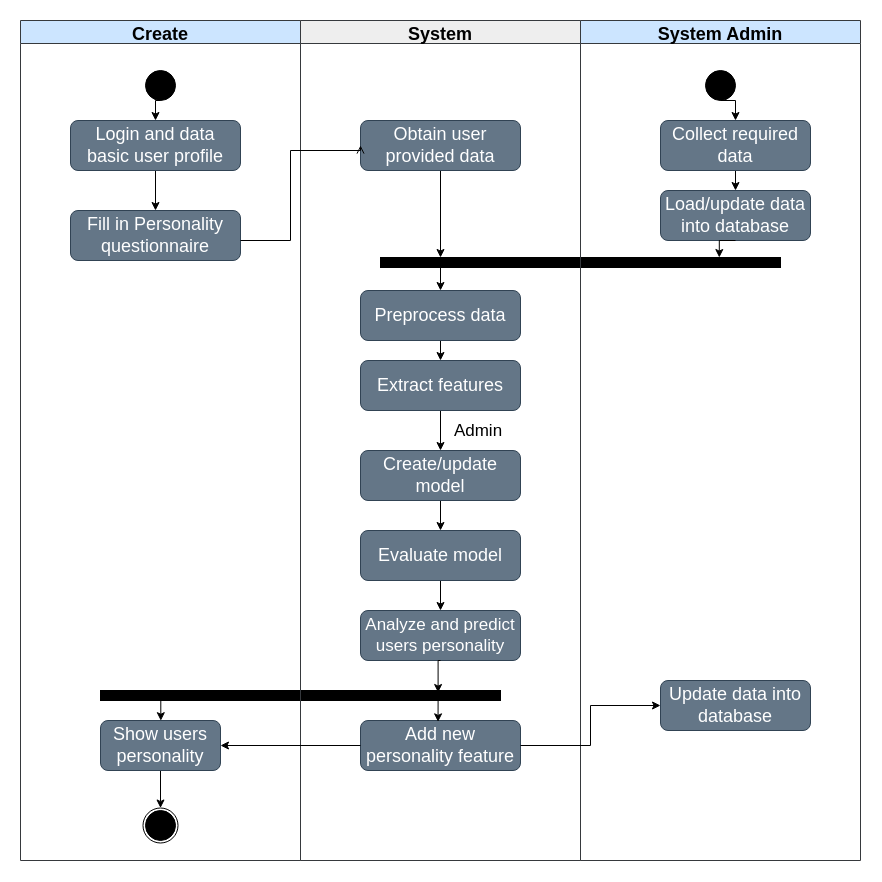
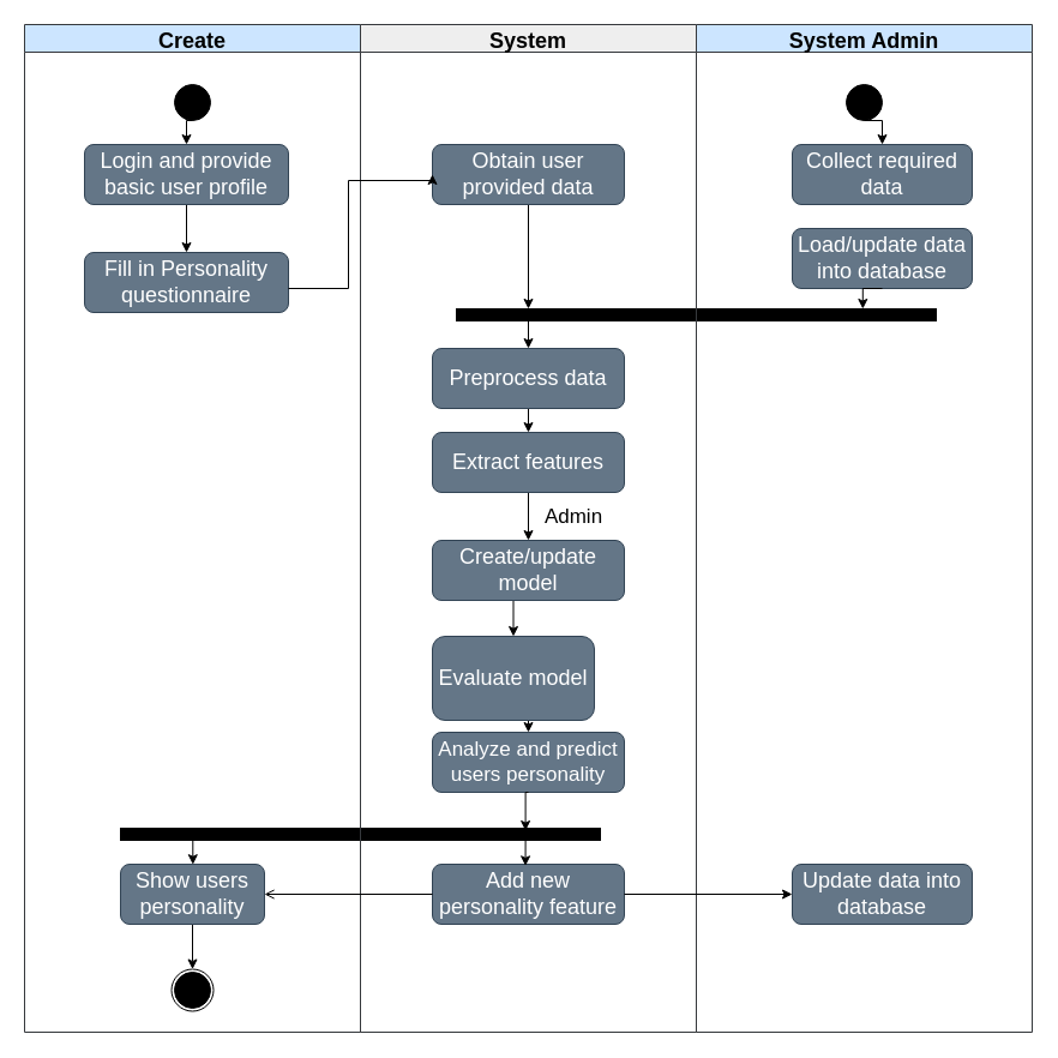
  <mxCell id="0" />
  <mxCell id="1" parent="0" />
  <mxCell id="2" value="Create" style="swimlane;fillColor=#cce5ff;strokeColor=#36393d;startSize=23;fontSize=18;" vertex="1" parent="1"><mxGeometry x="20" y="20" width="280" height="840" as="geometry" /></mxCell>
  <mxCell id="3" style="edgeStyle=orthogonalEdgeStyle;rounded=0;orthogonalLoop=1;jettySize=auto;html=1;exitX=0.5;exitY=1;exitDx=0;exitDy=0;entryX=0.5;entryY=0;entryDx=0;entryDy=0;" edge="1" parent="2" source="4" target="7"><mxGeometry relative="1" as="geometry" /></mxCell>
- <mxCell id="4" value="&lt;div style=&quot;font-size: 18px;&quot;&gt;&lt;font style=&quot;font-size: 18px;&quot;&gt;Login and data&lt;/font&gt;&lt;/div&gt;&lt;div style=&quot;font-size: 18px;&quot;&gt;&lt;font style=&quot;font-size: 18px;&quot;&gt;basic user profile&lt;br&gt;&lt;/font&gt;&lt;/div&gt;" style="rounded=1;whiteSpace=wrap;html=1;fillColor=#647687;strokeColor=#314354;fontColor=#ffffff;" vertex="1" parent="2"><mxGeometry x="50" y="100" width="170" height="50" as="geometry" /></mxCell>
+ <mxCell id="4" value="&lt;div style=&quot;font-size: 18px;&quot;&gt;&lt;font style=&quot;font-size: 18px;&quot;&gt;Login and provide&lt;/font&gt;&lt;/div&gt;&lt;div style=&quot;font-size: 18px;&quot;&gt;&lt;font style=&quot;font-size: 18px;&quot;&gt;basic user profile&lt;br&gt;&lt;/font&gt;&lt;/div&gt;" style="rounded=1;whiteSpace=wrap;html=1;fillColor=#647687;strokeColor=#314354;fontColor=#ffffff;" vertex="1" parent="2"><mxGeometry x="50" y="100" width="170" height="50" as="geometry" /></mxCell>
  <mxCell id="5" style="edgeStyle=orthogonalEdgeStyle;rounded=0;orthogonalLoop=1;jettySize=auto;html=1;exitX=0.5;exitY=1;exitDx=0;exitDy=0;entryX=0.5;entryY=0;entryDx=0;entryDy=0;" edge="1" parent="2" source="6" target="4"><mxGeometry relative="1" as="geometry" /></mxCell>
  <mxCell id="6" value="" style="ellipse;whiteSpace=wrap;html=1;aspect=fixed;fillColor=#000000;" vertex="1" parent="2"><mxGeometry x="125" y="50" width="30" height="30" as="geometry" /></mxCell>
  <mxCell id="7" value="&lt;div style=&quot;font-size: 18px;&quot;&gt;&lt;font style=&quot;font-size: 18px;&quot;&gt;Fill in Personality &lt;br&gt;&lt;/font&gt;&lt;/div&gt;&lt;div style=&quot;font-size: 18px;&quot;&gt;&lt;font style=&quot;font-size: 18px;&quot;&gt;questionnaire&lt;br&gt;&lt;/font&gt;&lt;/div&gt;" style="rounded=1;whiteSpace=wrap;html=1;fillColor=#647687;strokeColor=#314354;fontColor=#ffffff;" vertex="1" parent="2"><mxGeometry x="50" y="190" width="170" height="50" as="geometry" /></mxCell>
  <mxCell id="8" style="edgeStyle=orthogonalEdgeStyle;rounded=0;orthogonalLoop=1;jettySize=auto;html=1;exitX=0.25;exitY=1;exitDx=0;exitDy=0;entryX=0.561;entryY=0.004;entryDx=0;entryDy=0;entryPerimeter=0;" edge="1" parent="2"><mxGeometry relative="1" as="geometry"><mxPoint x="173.0" y="680" as="sourcePoint" /><mxPoint x="140.32" y="700.2" as="targetPoint" /></mxGeometry></mxCell>
  <mxCell id="9" value="" style="rounded=0;whiteSpace=wrap;html=1;fillColor=#000000;" vertex="1" parent="2"><mxGeometry x="80" y="670" width="400" height="10" as="geometry" /></mxCell>
  <mxCell id="10" style="edgeStyle=orthogonalEdgeStyle;rounded=0;orthogonalLoop=1;jettySize=auto;html=1;exitX=0.5;exitY=1;exitDx=0;exitDy=0;entryX=0.5;entryY=0;entryDx=0;entryDy=0;" edge="1" parent="2" source="11" target="13"><mxGeometry relative="1" as="geometry" /></mxCell>
  <mxCell id="11" value="&lt;font style=&quot;font-size: 18px;&quot;&gt;Show users personality&lt;/font&gt;" style="rounded=1;whiteSpace=wrap;html=1;fillColor=#647687;strokeColor=#314354;fontColor=#ffffff;" vertex="1" parent="2"><mxGeometry x="80" y="700" width="120" height="50" as="geometry" /></mxCell>
  <mxCell id="12" value="" style="group" vertex="1" connectable="0" parent="2"><mxGeometry x="122.5" y="787.5" width="35" height="35" as="geometry" /></mxCell>
  <mxCell id="13" value="" style="ellipse;whiteSpace=wrap;html=1;aspect=fixed;fillColor=#FFFFFF;strokeColor=default;" vertex="1" parent="12"><mxGeometry width="35" height="35" as="geometry" /></mxCell>
  <mxCell id="14" value="" style="ellipse;whiteSpace=wrap;html=1;aspect=fixed;fillColor=#000000;" vertex="1" parent="12"><mxGeometry x="2.5" y="2.5" width="30" height="30" as="geometry" /></mxCell>
  <mxCell id="15" value="System" style="swimlane;fillColor=#eeeeee;strokeColor=#36393d;startSize=23;fontSize=18;" vertex="1" parent="1"><mxGeometry x="300" y="20" width="280" height="840" as="geometry" /></mxCell>
  <mxCell id="16" style="edgeStyle=orthogonalEdgeStyle;rounded=0;orthogonalLoop=1;jettySize=auto;html=1;exitX=0.5;exitY=1;exitDx=0;exitDy=0;entryX=0.15;entryY=0;entryDx=0;entryDy=0;entryPerimeter=0;" edge="1" parent="15" source="17" target="19"><mxGeometry relative="1" as="geometry" /></mxCell>
  <mxCell id="17" value="&lt;div style=&quot;font-size: 18px;&quot;&gt;&lt;font style=&quot;font-size: 18px;&quot;&gt;Obtain user provided data&lt;br&gt;&lt;/font&gt;&lt;/div&gt;" style="rounded=1;whiteSpace=wrap;html=1;fillColor=#647687;strokeColor=#314354;fontColor=#ffffff;" vertex="1" parent="15"><mxGeometry x="60" y="100" width="160" height="50" as="geometry" /></mxCell>
  <mxCell id="18" style="edgeStyle=orthogonalEdgeStyle;rounded=0;orthogonalLoop=1;jettySize=auto;html=1;exitX=0.5;exitY=1;exitDx=0;exitDy=0;entryX=0.5;entryY=0;entryDx=0;entryDy=0;" edge="1" parent="15" source="19" target="21"><mxGeometry relative="1" as="geometry"><Array as="points"><mxPoint x="140" y="247" /></Array></mxGeometry></mxCell>
  <mxCell id="19" value="" style="rounded=0;whiteSpace=wrap;html=1;fillColor=#000000;" vertex="1" parent="15"><mxGeometry x="80" y="237" width="400" height="10" as="geometry" /></mxCell>
  <mxCell id="20" style="edgeStyle=orthogonalEdgeStyle;rounded=0;orthogonalLoop=1;jettySize=auto;html=1;exitX=0.5;exitY=1;exitDx=0;exitDy=0;entryX=0.5;entryY=0;entryDx=0;entryDy=0;" edge="1" parent="15" source="21" target="23"><mxGeometry relative="1" as="geometry" /></mxCell>
  <mxCell id="21" value="&lt;font style=&quot;font-size: 18px;&quot;&gt;Preprocess data&lt;/font&gt;" style="rounded=1;whiteSpace=wrap;html=1;fillColor=#647687;strokeColor=#314354;fontColor=#ffffff;" vertex="1" parent="15"><mxGeometry x="60" y="270" width="160" height="50" as="geometry" /></mxCell>
  <mxCell id="22" style="edgeStyle=orthogonalEdgeStyle;rounded=0;orthogonalLoop=1;jettySize=auto;html=1;exitX=0.5;exitY=1;exitDx=0;exitDy=0;entryX=0.5;entryY=0;entryDx=0;entryDy=0;" edge="1" parent="15" source="23" target="25"><mxGeometry relative="1" as="geometry" /></mxCell>
  <mxCell id="23" value="&lt;font style=&quot;font-size: 18px;&quot;&gt;Extract features&lt;br&gt;&lt;/font&gt;" style="rounded=1;whiteSpace=wrap;html=1;fillColor=#647687;strokeColor=#314354;fontColor=#ffffff;" vertex="1" parent="15"><mxGeometry x="60" y="340" width="160" height="50" as="geometry" /></mxCell>
  <mxCell id="24" style="edgeStyle=orthogonalEdgeStyle;rounded=0;orthogonalLoop=1;jettySize=auto;html=1;exitX=0.5;exitY=1;exitDx=0;exitDy=0;entryX=0.5;entryY=0;entryDx=0;entryDy=0;" edge="1" parent="15" source="25" target="27"><mxGeometry relative="1" as="geometry" /></mxCell>
  <mxCell id="25" value="&lt;font style=&quot;font-size: 18px;&quot;&gt;Create/update model&lt;/font&gt;" style="rounded=1;whiteSpace=wrap;html=1;fillColor=#647687;strokeColor=#314354;fontColor=#ffffff;" vertex="1" parent="15"><mxGeometry x="60" y="430" width="160" height="50" as="geometry" /></mxCell>
  <mxCell id="26" style="edgeStyle=orthogonalEdgeStyle;rounded=0;orthogonalLoop=1;jettySize=auto;html=1;exitX=0.5;exitY=1;exitDx=0;exitDy=0;entryX=0.5;entryY=0;entryDx=0;entryDy=0;" edge="1" parent="15" source="27" target="28"><mxGeometry relative="1" as="geometry" /></mxCell>
- <mxCell id="27" value="&lt;font style=&quot;font-size: 18px;&quot;&gt;Evaluate model&lt;/font&gt;" style="rounded=1;whiteSpace=wrap;html=1;fillColor=#647687;strokeColor=#314354;fontColor=#ffffff;" vertex="1" parent="15"><mxGeometry x="60" y="510" width="160" height="50" as="geometry" /></mxCell>
+ <mxCell id="27" value="&lt;font style=&quot;font-size: 18px;&quot;&gt;Evaluate model&lt;/font&gt;" style="rounded=1;whiteSpace=wrap;html=1;fillColor=#647687;strokeColor=#314354;fontColor=#ffffff;" vertex="1" parent="15"><mxGeometry x="60" y="510" width="135" height="70" as="geometry" /></mxCell>
  <mxCell id="28" value="&lt;font style=&quot;font-size: 17px;&quot;&gt;Analyze and predict users personality&lt;/font&gt;" style="rounded=1;whiteSpace=wrap;html=1;fillColor=#647687;strokeColor=#314354;fontColor=#ffffff;" vertex="1" parent="15"><mxGeometry x="60" y="590" width="160" height="50" as="geometry" /></mxCell>
  <mxCell id="29" value="&lt;font style=&quot;font-size: 18px;&quot;&gt;Add new personality feature&lt;/font&gt;" style="rounded=1;whiteSpace=wrap;html=1;fillColor=#647687;strokeColor=#314354;fontColor=#ffffff;" vertex="1" parent="15"><mxGeometry x="60" y="700" width="160" height="50" as="geometry" /></mxCell>
  <mxCell id="30" value="System Admin" style="swimlane;fillColor=#cce5ff;strokeColor=#36393d;fontSize=18;" vertex="1" parent="1"><mxGeometry x="580" y="20" width="280" height="840" as="geometry" /></mxCell>
- <mxCell id="31" style="edgeStyle=orthogonalEdgeStyle;rounded=0;orthogonalLoop=1;jettySize=auto;html=1;exitX=0.5;exitY=1;exitDx=0;exitDy=0;entryX=0.5;entryY=0;entryDx=0;entryDy=0;" edge="1" parent="30" source="32" target="35"><mxGeometry relative="1" as="geometry" /></mxCell>
  <mxCell id="32" value="&lt;div style=&quot;font-size: 18px;&quot;&gt;&lt;font style=&quot;font-size: 18px;&quot;&gt;Collect required&lt;/font&gt;&lt;/div&gt;&lt;div style=&quot;font-size: 18px;&quot;&gt;&lt;font style=&quot;font-size: 18px;&quot;&gt;data&lt;br&gt;&lt;/font&gt;&lt;/div&gt;" style="rounded=1;whiteSpace=wrap;html=1;fillColor=#647687;strokeColor=#314354;fontColor=#ffffff;" vertex="1" parent="30"><mxGeometry x="80" y="100" width="150" height="50" as="geometry" /></mxCell>
  <mxCell id="33" style="edgeStyle=orthogonalEdgeStyle;rounded=0;orthogonalLoop=1;jettySize=auto;html=1;exitX=0.5;exitY=1;exitDx=0;exitDy=0;entryX=0.5;entryY=0;entryDx=0;entryDy=0;" edge="1" parent="30" source="34" target="32"><mxGeometry relative="1" as="geometry" /></mxCell>
  <mxCell id="34" value="" style="ellipse;whiteSpace=wrap;html=1;aspect=fixed;fillColor=#000000;" vertex="1" parent="30"><mxGeometry x="125" y="50" width="30" height="30" as="geometry" /></mxCell>
  <mxCell id="35" value="&lt;font style=&quot;font-size: 18px;&quot;&gt;Load/update data into database&lt;/font&gt;" style="rounded=1;whiteSpace=wrap;html=1;fillColor=#647687;strokeColor=#314354;fontColor=#ffffff;" vertex="1" parent="30"><mxGeometry x="80" y="170" width="150" height="50" as="geometry" /></mxCell>
- <mxCell id="36" value="&lt;font style=&quot;font-size: 18px;&quot;&gt;Update data into database&lt;/font&gt;" style="rounded=1;whiteSpace=wrap;html=1;fillColor=#647687;strokeColor=#314354;fontColor=#ffffff;" vertex="1" parent="30"><mxGeometry x="80" y="660" width="150" height="50" as="geometry" /></mxCell>
- <mxCell id="37" style="edgeStyle=orthogonalEdgeStyle;rounded=0;orthogonalLoop=1;jettySize=auto;html=1;entryX=0;entryY=0.5;entryDx=0;entryDy=0;endArrow=open;" edge="1" parent="1" source="7" target="17"><mxGeometry relative="1" as="geometry"><Array as="points"><mxPoint x="290" y="240" /><mxPoint x="290" y="150" /></Array></mxGeometry></mxCell>
+ <mxCell id="36" value="&lt;font style=&quot;font-size: 18px;&quot;&gt;Update data into database&lt;/font&gt;" style="rounded=1;whiteSpace=wrap;html=1;fillColor=#647687;strokeColor=#314354;fontColor=#ffffff;" vertex="1" parent="30"><mxGeometry x="80" y="700" width="150" height="50" as="geometry" /></mxCell>
+ <mxCell id="37" style="edgeStyle=orthogonalEdgeStyle;rounded=0;orthogonalLoop=1;jettySize=auto;html=1;entryX=0;entryY=0.5;entryDx=0;entryDy=0;" edge="1" parent="1" source="7" target="17"><mxGeometry relative="1" as="geometry"><Array as="points"><mxPoint x="290" y="240" /><mxPoint x="290" y="150" /></Array></mxGeometry></mxCell>
  <mxCell id="38" style="edgeStyle=orthogonalEdgeStyle;rounded=0;orthogonalLoop=1;jettySize=auto;html=1;exitX=0.5;exitY=1;exitDx=0;exitDy=0;entryX=0.847;entryY=0;entryDx=0;entryDy=0;entryPerimeter=0;" edge="1" parent="1" source="35" target="19"><mxGeometry relative="1" as="geometry" /></mxCell>
  <mxCell id="39" style="edgeStyle=orthogonalEdgeStyle;rounded=0;orthogonalLoop=1;jettySize=auto;html=1;exitX=0.5;exitY=1;exitDx=0;exitDy=0;entryX=0.844;entryY=0.2;entryDx=0;entryDy=0;entryPerimeter=0;" edge="1" parent="1" source="28" target="9"><mxGeometry relative="1" as="geometry" /></mxCell>
  <mxCell id="40" style="edgeStyle=orthogonalEdgeStyle;rounded=0;orthogonalLoop=1;jettySize=auto;html=1;exitX=0.75;exitY=1;exitDx=0;exitDy=0;entryX=0.438;entryY=0.027;entryDx=0;entryDy=0;entryPerimeter=0;" edge="1" parent="1"><mxGeometry relative="1" as="geometry"><mxPoint x="405" y="700" as="sourcePoint" /><mxPoint x="437.56" y="721.35" as="targetPoint" /></mxGeometry></mxCell>
- <mxCell id="41" style="edgeStyle=orthogonalEdgeStyle;rounded=0;orthogonalLoop=1;jettySize=auto;html=1;exitX=0;exitY=0.5;exitDx=0;exitDy=0;entryX=1;entryY=0.5;entryDx=0;entryDy=0;" edge="1" parent="1" source="29" target="11"><mxGeometry relative="1" as="geometry" /></mxCell>
+ <mxCell id="41" style="edgeStyle=orthogonalEdgeStyle;rounded=0;orthogonalLoop=1;jettySize=auto;html=1;exitX=0;exitY=0.5;exitDx=0;exitDy=0;entryX=1;entryY=0.5;entryDx=0;entryDy=0;endArrow=open;" edge="1" parent="1" source="29" target="11"><mxGeometry relative="1" as="geometry" /></mxCell>
  <mxCell id="42" style="edgeStyle=orthogonalEdgeStyle;rounded=0;orthogonalLoop=1;jettySize=auto;html=1;entryX=0;entryY=0.5;entryDx=0;entryDy=0;" edge="1" parent="1" source="29" target="36"><mxGeometry relative="1" as="geometry" /></mxCell>
  <mxCell id="43" value="&lt;font style=&quot;font-size: 17px;&quot;&gt;Admin&lt;/font&gt;" style="text;html=1;strokeColor=none;fillColor=none;align=center;verticalAlign=middle;whiteSpace=wrap;rounded=0;" vertex="1" parent="1"><mxGeometry x="448" y="416" width="60" height="30" as="geometry" /></mxCell>
